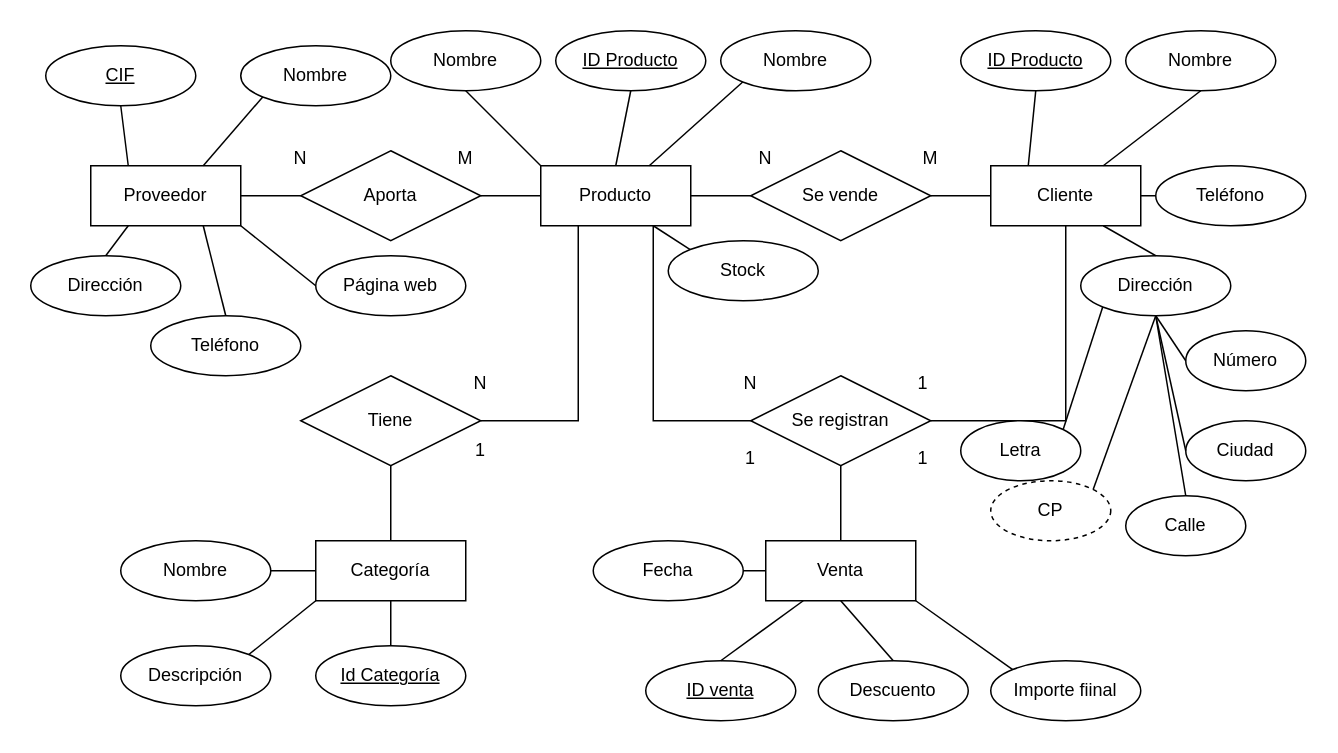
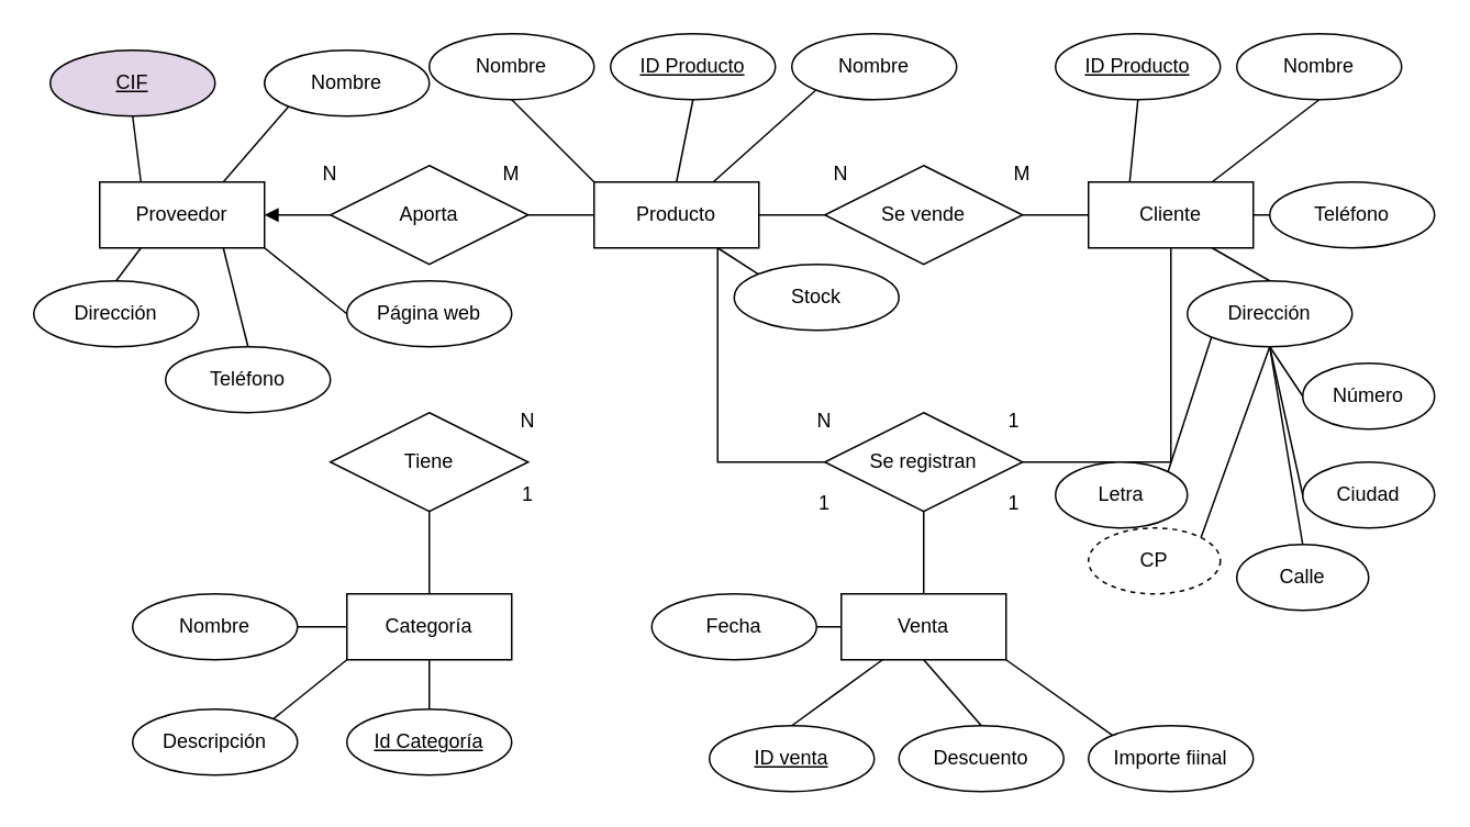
  <mxCell id="0" />
  <mxCell id="1" parent="0" />
  <mxCell id="2" value="Venta" style="whiteSpace=wrap;html=1;align=center;" vertex="1" parent="1"><mxGeometry x="510" y="360" width="100" height="40" as="geometry" /></mxCell>
  <mxCell id="3" value="Proveedor" style="whiteSpace=wrap;html=1;align=center;" vertex="1" parent="1"><mxGeometry x="60" y="110" width="100" height="40" as="geometry" /></mxCell>
  <mxCell id="4" value="Categoría" style="whiteSpace=wrap;html=1;align=center;" vertex="1" parent="1"><mxGeometry x="210" y="360" width="100" height="40" as="geometry" /></mxCell>
  <mxCell id="5" value="Cliente" style="whiteSpace=wrap;html=1;align=center;" vertex="1" parent="1"><mxGeometry x="660" y="110" width="100" height="40" as="geometry" /></mxCell>
  <mxCell id="6" value="Producto" style="whiteSpace=wrap;html=1;align=center;" vertex="1" parent="1"><mxGeometry x="360" y="110" width="100" height="40" as="geometry" /></mxCell>
  <mxCell id="7" value="Aporta" style="shape=rhombus;perimeter=rhombusPerimeter;whiteSpace=wrap;html=1;align=center;" vertex="1" parent="1"><mxGeometry x="200" y="100" width="120" height="60" as="geometry" /></mxCell>
  <mxCell id="8" value="Se vende" style="shape=rhombus;perimeter=rhombusPerimeter;whiteSpace=wrap;html=1;align=center;" vertex="1" parent="1"><mxGeometry x="500" y="100" width="120" height="60" as="geometry" /></mxCell>
  <mxCell id="9" value="Se registran" style="shape=rhombus;perimeter=rhombusPerimeter;whiteSpace=wrap;html=1;align=center;" vertex="1" parent="1"><mxGeometry x="500" y="250" width="120" height="60" as="geometry" /></mxCell>
  <mxCell id="10" value="Tiene" style="shape=rhombus;perimeter=rhombusPerimeter;whiteSpace=wrap;html=1;align=center;" vertex="1" parent="1"><mxGeometry x="200" y="250" width="120" height="60" as="geometry" /></mxCell>
- <mxCell id="11" value="" style="endArrow=none;html=1;rounded=0;entryX=1;entryY=0.5;entryDx=0;entryDy=0;exitX=0;exitY=0.5;exitDx=0;exitDy=0;" edge="1" parent="1" source="7" target="3"><mxGeometry width="50" height="50" relative="1" as="geometry"><mxPoint x="420" y="340" as="sourcePoint" /><mxPoint x="470" y="290" as="targetPoint" /></mxGeometry></mxCell>
+ <mxCell id="11" value="" style="endArrow=block;html=1;rounded=0;entryX=1;entryY=0.5;entryDx=0;entryDy=0;exitX=0;exitY=0.5;exitDx=0;exitDy=0;" edge="1" parent="1" source="7" target="3"><mxGeometry width="50" height="50" relative="1" as="geometry"><mxPoint x="420" y="340" as="sourcePoint" /><mxPoint x="470" y="290" as="targetPoint" /></mxGeometry></mxCell>
  <mxCell id="12" value="" style="endArrow=none;html=1;rounded=0;entryX=1;entryY=0.5;entryDx=0;entryDy=0;exitX=0;exitY=0.5;exitDx=0;exitDy=0;" edge="1" parent="1" source="6" target="7"><mxGeometry width="50" height="50" relative="1" as="geometry"><mxPoint x="420" y="340" as="sourcePoint" /><mxPoint x="470" y="290" as="targetPoint" /></mxGeometry></mxCell>
  <mxCell id="13" value="" style="endArrow=none;html=1;rounded=0;entryX=1;entryY=0.5;entryDx=0;entryDy=0;exitX=0;exitY=0.5;exitDx=0;exitDy=0;" edge="1" parent="1" source="8" target="6"><mxGeometry width="50" height="50" relative="1" as="geometry"><mxPoint x="420" y="340" as="sourcePoint" /><mxPoint x="470" y="290" as="targetPoint" /></mxGeometry></mxCell>
  <mxCell id="14" value="" style="endArrow=none;html=1;rounded=0;entryX=1;entryY=0.5;entryDx=0;entryDy=0;exitX=0;exitY=0.5;exitDx=0;exitDy=0;" edge="1" parent="1" source="5" target="8"><mxGeometry width="50" height="50" relative="1" as="geometry"><mxPoint x="420" y="340" as="sourcePoint" /><mxPoint x="470" y="290" as="targetPoint" /></mxGeometry></mxCell>
  <mxCell id="15" value="" style="endArrow=none;html=1;rounded=0;entryX=0.75;entryY=1;entryDx=0;entryDy=0;exitX=0;exitY=0.5;exitDx=0;exitDy=0;" edge="1" parent="1" source="9" target="6"><mxGeometry width="50" height="50" relative="1" as="geometry"><mxPoint x="470" y="280" as="sourcePoint" /><mxPoint x="470" y="290" as="targetPoint" /><Array as="points"><mxPoint x="435" y="280" /></Array></mxGeometry></mxCell>
- <mxCell id="16" value="" style="endArrow=none;html=1;rounded=0;entryX=0.25;entryY=1;entryDx=0;entryDy=0;exitX=1;exitY=0.5;exitDx=0;exitDy=0;" edge="1" parent="1" source="10" target="6"><mxGeometry width="50" height="50" relative="1" as="geometry"><mxPoint x="350" y="280" as="sourcePoint" /><mxPoint x="470" y="290" as="targetPoint" /><Array as="points"><mxPoint x="385" y="280" /></Array></mxGeometry></mxCell>
  <mxCell id="17" value="" style="endArrow=none;html=1;rounded=0;entryX=0.5;entryY=1;entryDx=0;entryDy=0;exitX=0.5;exitY=0;exitDx=0;exitDy=0;" edge="1" parent="1" source="4" target="10"><mxGeometry width="50" height="50" relative="1" as="geometry"><mxPoint x="420" y="340" as="sourcePoint" /><mxPoint x="470" y="290" as="targetPoint" /></mxGeometry></mxCell>
  <mxCell id="18" value="" style="endArrow=none;html=1;rounded=0;entryX=0.5;entryY=1;entryDx=0;entryDy=0;exitX=0.5;exitY=0;exitDx=0;exitDy=0;" edge="1" parent="1" source="2" target="9"><mxGeometry width="50" height="50" relative="1" as="geometry"><mxPoint x="420" y="340" as="sourcePoint" /><mxPoint x="470" y="290" as="targetPoint" /></mxGeometry></mxCell>
  <mxCell id="19" value="" style="endArrow=none;html=1;rounded=0;entryX=0.5;entryY=1;entryDx=0;entryDy=0;exitX=1;exitY=0.5;exitDx=0;exitDy=0;" edge="1" parent="1" source="9" target="5"><mxGeometry width="50" height="50" relative="1" as="geometry"><mxPoint x="710" y="280" as="sourcePoint" /><mxPoint x="470" y="290" as="targetPoint" /><Array as="points"><mxPoint x="710" y="280" /></Array></mxGeometry></mxCell>
- <mxCell id="20" value="CIF" style="ellipse;whiteSpace=wrap;html=1;align=center;fontStyle=4;" vertex="1" parent="1"><mxGeometry x="30" y="30" width="100" height="40" as="geometry" /></mxCell>
+ <mxCell id="20" value="CIF" style="ellipse;whiteSpace=wrap;html=1;align=center;fontStyle=4;fillColor=#e1d5e7;" vertex="1" parent="1"><mxGeometry x="30" y="30" width="100" height="40" as="geometry" /></mxCell>
  <mxCell id="21" value="Nombre" style="ellipse;whiteSpace=wrap;html=1;align=center;" vertex="1" parent="1"><mxGeometry x="160" y="30" width="100" height="40" as="geometry" /></mxCell>
  <mxCell id="22" value="Dirección" style="ellipse;whiteSpace=wrap;html=1;align=center;" vertex="1" parent="1"><mxGeometry y="170" width="100" height="40" as="geometry" x="20" /></mxCell>
  <mxCell id="23" value="Página web" style="ellipse;whiteSpace=wrap;html=1;align=center;" vertex="1" parent="1"><mxGeometry x="210" y="170" width="100" height="40" as="geometry" /></mxCell>
  <mxCell id="24" value="Teléfono" style="ellipse;whiteSpace=wrap;html=1;align=center;" vertex="1" parent="1"><mxGeometry x="100" y="210" width="100" height="40" as="geometry" /></mxCell>
  <mxCell id="25" value="" style="endArrow=none;html=1;rounded=0;entryX=0.5;entryY=1;entryDx=0;entryDy=0;exitX=0.25;exitY=0;exitDx=0;exitDy=0;" edge="1" parent="1" source="3" target="20"><mxGeometry width="50" height="50" relative="1" as="geometry"><mxPoint x="420" y="340" as="sourcePoint" /><mxPoint x="470" y="290" as="targetPoint" /></mxGeometry></mxCell>
  <mxCell id="26" value="" style="endArrow=none;html=1;rounded=0;entryX=0;entryY=1;entryDx=0;entryDy=0;exitX=0.75;exitY=0;exitDx=0;exitDy=0;" edge="1" parent="1" source="3" target="21"><mxGeometry width="50" height="50" relative="1" as="geometry"><mxPoint x="420" y="340" as="sourcePoint" /><mxPoint x="470" y="290" as="targetPoint" /></mxGeometry></mxCell>
  <mxCell id="27" value="" style="endArrow=none;html=1;rounded=0;entryX=0.25;entryY=1;entryDx=0;entryDy=0;exitX=0.5;exitY=0;exitDx=0;exitDy=0;" edge="1" parent="1" source="22" target="3"><mxGeometry width="50" height="50" relative="1" as="geometry"><mxPoint x="420" y="340" as="sourcePoint" /><mxPoint x="470" y="290" as="targetPoint" /></mxGeometry></mxCell>
  <mxCell id="28" value="" style="endArrow=none;html=1;rounded=0;entryX=0.75;entryY=1;entryDx=0;entryDy=0;exitX=0.5;exitY=0;exitDx=0;exitDy=0;" edge="1" parent="1" source="24" target="3"><mxGeometry width="50" height="50" relative="1" as="geometry"><mxPoint x="420" y="340" as="sourcePoint" /><mxPoint x="470" y="290" as="targetPoint" /></mxGeometry></mxCell>
  <mxCell id="29" value="" style="endArrow=none;html=1;rounded=0;entryX=0;entryY=0.5;entryDx=0;entryDy=0;exitX=1;exitY=1;exitDx=0;exitDy=0;" edge="1" parent="1" source="3" target="23"><mxGeometry width="50" height="50" relative="1" as="geometry"><mxPoint x="420" y="340" as="sourcePoint" /><mxPoint x="470" y="290" as="targetPoint" /></mxGeometry></mxCell>
  <mxCell id="30" value="ID Producto" style="ellipse;whiteSpace=wrap;html=1;align=center;fontStyle=4;" vertex="1" parent="1"><mxGeometry x="370" y="20" width="100" height="40" as="geometry" /></mxCell>
  <mxCell id="31" value="Nombre" style="ellipse;whiteSpace=wrap;html=1;align=center;" vertex="1" parent="1"><mxGeometry x="480" y="20" width="100" height="40" as="geometry" /></mxCell>
  <mxCell id="32" value="Nombre" style="ellipse;whiteSpace=wrap;html=1;align=center;" vertex="1" parent="1"><mxGeometry x="260" y="20" width="100" height="40" as="geometry" /></mxCell>
  <mxCell id="33" value="Stock" style="ellipse;whiteSpace=wrap;html=1;align=center;" vertex="1" parent="1"><mxGeometry x="445" y="160" width="100" height="40" as="geometry" /></mxCell>
  <mxCell id="34" value="" style="endArrow=none;html=1;rounded=0;entryX=0.5;entryY=1;entryDx=0;entryDy=0;exitX=0;exitY=0;exitDx=0;exitDy=0;" edge="1" parent="1" source="6" target="32"><mxGeometry width="50" height="50" relative="1" as="geometry"><mxPoint x="420" y="340" as="sourcePoint" /><mxPoint x="470" y="290" as="targetPoint" /></mxGeometry></mxCell>
  <mxCell id="35" value="" style="endArrow=none;html=1;rounded=0;entryX=0.5;entryY=1;entryDx=0;entryDy=0;exitX=0.5;exitY=0;exitDx=0;exitDy=0;" edge="1" parent="1" source="6" target="30"><mxGeometry width="50" height="50" relative="1" as="geometry"><mxPoint x="420" y="340" as="sourcePoint" /><mxPoint x="470" y="290" as="targetPoint" /></mxGeometry></mxCell>
  <mxCell id="36" value="" style="endArrow=none;html=1;rounded=0;entryX=0;entryY=1;entryDx=0;entryDy=0;" edge="1" parent="1" source="6" target="31"><mxGeometry width="50" height="50" relative="1" as="geometry"><mxPoint x="420" y="340" as="sourcePoint" /><mxPoint x="470" y="290" as="targetPoint" /></mxGeometry></mxCell>
  <mxCell id="37" value="" style="endArrow=none;html=1;rounded=0;entryX=0.75;entryY=1;entryDx=0;entryDy=0;exitX=0;exitY=0;exitDx=0;exitDy=0;" edge="1" parent="1" source="33" target="6"><mxGeometry width="50" height="50" relative="1" as="geometry"><mxPoint x="420" y="340" as="sourcePoint" /><mxPoint x="470" y="290" as="targetPoint" /></mxGeometry></mxCell>
  <mxCell id="38" value="ID Producto" style="ellipse;whiteSpace=wrap;html=1;align=center;fontStyle=4;" vertex="1" parent="1"><mxGeometry x="640" y="20" width="100" height="40" as="geometry" /></mxCell>
  <mxCell id="39" value="Nombre" style="ellipse;whiteSpace=wrap;html=1;align=center;" vertex="1" parent="1"><mxGeometry x="750" y="20" width="100" height="40" as="geometry" /></mxCell>
  <mxCell id="40" value="Dirección" style="ellipse;whiteSpace=wrap;html=1;align=center;" vertex="1" parent="1"><mxGeometry x="720" y="170" width="100" height="40" as="geometry" /></mxCell>
  <mxCell id="41" value="Teléfono" style="ellipse;whiteSpace=wrap;html=1;align=center;" vertex="1" parent="1"><mxGeometry x="770" y="110" width="100" height="40" as="geometry" /></mxCell>
  <mxCell id="42" value="" style="endArrow=none;html=1;rounded=0;entryX=0.25;entryY=0;entryDx=0;entryDy=0;exitX=0.5;exitY=1;exitDx=0;exitDy=0;" edge="1" parent="1" source="38" target="5"><mxGeometry width="50" height="50" relative="1" as="geometry"><mxPoint x="420" y="340" as="sourcePoint" /><mxPoint x="470" y="290" as="targetPoint" /></mxGeometry></mxCell>
  <mxCell id="43" value="" style="endArrow=none;html=1;rounded=0;entryX=0.75;entryY=0;entryDx=0;entryDy=0;exitX=0.5;exitY=1;exitDx=0;exitDy=0;" edge="1" parent="1" source="39" target="5"><mxGeometry width="50" height="50" relative="1" as="geometry"><mxPoint x="420" y="340" as="sourcePoint" /><mxPoint x="470" y="290" as="targetPoint" /></mxGeometry></mxCell>
  <mxCell id="44" value="" style="endArrow=none;html=1;rounded=0;entryX=1;entryY=0.5;entryDx=0;entryDy=0;exitX=0;exitY=0.5;exitDx=0;exitDy=0;" edge="1" parent="1" source="41" target="5"><mxGeometry width="50" height="50" relative="1" as="geometry"><mxPoint x="420" y="340" as="sourcePoint" /><mxPoint x="470" y="290" as="targetPoint" /></mxGeometry></mxCell>
  <mxCell id="45" value="" style="endArrow=none;html=1;rounded=0;entryX=0.75;entryY=1;entryDx=0;entryDy=0;exitX=0.5;exitY=0;exitDx=0;exitDy=0;" edge="1" parent="1" source="40" target="5"><mxGeometry width="50" height="50" relative="1" as="geometry"><mxPoint x="420" y="340" as="sourcePoint" /><mxPoint x="470" y="290" as="targetPoint" /></mxGeometry></mxCell>
  <mxCell id="46" value="Calle" style="ellipse;whiteSpace=wrap;html=1;align=center;" vertex="1" parent="1"><mxGeometry x="750" y="330" width="80" height="40" as="geometry" /></mxCell>
  <mxCell id="47" value="Número" style="ellipse;whiteSpace=wrap;html=1;align=center;" vertex="1" parent="1"><mxGeometry x="790" y="220" width="80" height="40" as="geometry" /></mxCell>
  <mxCell id="48" value="Ciudad" style="ellipse;whiteSpace=wrap;html=1;align=center;" vertex="1" parent="1"><mxGeometry x="790" y="280" width="80" height="40" as="geometry" /></mxCell>
  <mxCell id="49" value="CP" style="ellipse;whiteSpace=wrap;html=1;align=center;dashed=1;" vertex="1" parent="1"><mxGeometry x="660" y="320" width="80" height="40" as="geometry" /></mxCell>
  <mxCell id="50" value="Letra" style="ellipse;whiteSpace=wrap;html=1;align=center;" vertex="1" parent="1"><mxGeometry x="640" y="280" width="80" height="40" as="geometry" /></mxCell>
  <mxCell id="51" value="" style="endArrow=none;html=1;rounded=0;entryX=0;entryY=1;entryDx=0;entryDy=0;exitX=1;exitY=0;exitDx=0;exitDy=0;" edge="1" parent="1" source="50" target="40"><mxGeometry width="50" height="50" relative="1" as="geometry"><mxPoint x="420" y="340" as="sourcePoint" /><mxPoint x="470" y="290" as="targetPoint" /></mxGeometry></mxCell>
  <mxCell id="52" value="" style="endArrow=none;html=1;rounded=0;entryX=0.5;entryY=1;entryDx=0;entryDy=0;exitX=0;exitY=0.5;exitDx=0;exitDy=0;" edge="1" parent="1" source="47" target="40"><mxGeometry width="50" height="50" relative="1" as="geometry"><mxPoint x="420" y="340" as="sourcePoint" /><mxPoint x="470" y="290" as="targetPoint" /></mxGeometry></mxCell>
  <mxCell id="53" value="" style="endArrow=none;html=1;rounded=0;entryX=0.5;entryY=1;entryDx=0;entryDy=0;exitX=1;exitY=0;exitDx=0;exitDy=0;" edge="1" parent="1" source="49" target="40"><mxGeometry width="50" height="50" relative="1" as="geometry"><mxPoint x="420" y="340" as="sourcePoint" /><mxPoint x="470" y="290" as="targetPoint" /></mxGeometry></mxCell>
  <mxCell id="54" value="" style="endArrow=none;html=1;rounded=0;entryX=0.5;entryY=1;entryDx=0;entryDy=0;exitX=0.5;exitY=0;exitDx=0;exitDy=0;" edge="1" parent="1" source="46" target="40"><mxGeometry width="50" height="50" relative="1" as="geometry"><mxPoint x="420" y="340" as="sourcePoint" /><mxPoint x="470" y="290" as="targetPoint" /></mxGeometry></mxCell>
  <mxCell id="55" value="" style="endArrow=none;html=1;rounded=0;entryX=0.5;entryY=1;entryDx=0;entryDy=0;exitX=0;exitY=0.5;exitDx=0;exitDy=0;" edge="1" parent="1" source="48" target="40"><mxGeometry width="50" height="50" relative="1" as="geometry"><mxPoint x="420" y="340" as="sourcePoint" /><mxPoint x="470" y="290" as="targetPoint" /></mxGeometry></mxCell>
  <mxCell id="56" value="ID venta" style="ellipse;whiteSpace=wrap;html=1;align=center;fontStyle=4;" vertex="1" parent="1"><mxGeometry x="430" y="440" width="100" height="40" as="geometry" /></mxCell>
  <mxCell id="57" value="Descuento" style="ellipse;whiteSpace=wrap;html=1;align=center;" vertex="1" parent="1"><mxGeometry x="545" y="440" width="100" height="40" as="geometry" /></mxCell>
  <mxCell id="58" value="Importe fiinal" style="ellipse;whiteSpace=wrap;html=1;align=center;" vertex="1" parent="1"><mxGeometry x="660" y="440" width="100" height="40" as="geometry" /></mxCell>
  <mxCell id="59" value="Fecha" style="ellipse;whiteSpace=wrap;html=1;align=center;" vertex="1" parent="1"><mxGeometry x="395" y="360" width="100" height="40" as="geometry" /></mxCell>
  <mxCell id="60" value="" style="endArrow=none;html=1;rounded=0;entryX=0;entryY=0.5;entryDx=0;entryDy=0;exitX=1;exitY=0.5;exitDx=0;exitDy=0;" edge="1" parent="1" source="59" target="2"><mxGeometry width="50" height="50" relative="1" as="geometry"><mxPoint x="420" y="340" as="sourcePoint" /><mxPoint x="470" y="290" as="targetPoint" /></mxGeometry></mxCell>
  <mxCell id="61" value="" style="endArrow=none;html=1;rounded=0;entryX=0.25;entryY=1;entryDx=0;entryDy=0;exitX=0.5;exitY=0;exitDx=0;exitDy=0;" edge="1" parent="1" source="56" target="2"><mxGeometry width="50" height="50" relative="1" as="geometry"><mxPoint x="420" y="340" as="sourcePoint" /><mxPoint x="470" y="290" as="targetPoint" /></mxGeometry></mxCell>
  <mxCell id="62" value="" style="endArrow=none;html=1;rounded=0;entryX=0.5;entryY=1;entryDx=0;entryDy=0;exitX=0.5;exitY=0;exitDx=0;exitDy=0;" edge="1" parent="1" source="57" target="2"><mxGeometry width="50" height="50" relative="1" as="geometry"><mxPoint x="420" y="340" as="sourcePoint" /><mxPoint x="470" y="290" as="targetPoint" /></mxGeometry></mxCell>
  <mxCell id="63" value="" style="endArrow=none;html=1;rounded=0;entryX=1;entryY=1;entryDx=0;entryDy=0;exitX=0;exitY=0;exitDx=0;exitDy=0;" edge="1" parent="1" source="58" target="2"><mxGeometry width="50" height="50" relative="1" as="geometry"><mxPoint x="420" y="340" as="sourcePoint" /><mxPoint x="470" y="290" as="targetPoint" /></mxGeometry></mxCell>
  <mxCell id="64" value="Id Categoría" style="ellipse;whiteSpace=wrap;html=1;align=center;fontStyle=4;" vertex="1" parent="1"><mxGeometry x="210" y="430" width="100" height="40" as="geometry" /></mxCell>
  <mxCell id="65" value="Nombre" style="ellipse;whiteSpace=wrap;html=1;align=center;" vertex="1" parent="1"><mxGeometry x="80" y="360" width="100" height="40" as="geometry" /></mxCell>
  <mxCell id="66" value="Descripción" style="ellipse;whiteSpace=wrap;html=1;align=center;" vertex="1" parent="1"><mxGeometry x="80" y="430" width="100" height="40" as="geometry" /></mxCell>
  <mxCell id="67" value="" style="endArrow=none;html=1;rounded=0;entryX=0;entryY=0.5;entryDx=0;entryDy=0;" edge="1" parent="1" source="65" target="4"><mxGeometry width="50" height="50" relative="1" as="geometry"><mxPoint x="420" y="340" as="sourcePoint" /><mxPoint x="470" y="290" as="targetPoint" /></mxGeometry></mxCell>
  <mxCell id="68" value="" style="endArrow=none;html=1;rounded=0;entryX=0;entryY=1;entryDx=0;entryDy=0;exitX=1;exitY=0;exitDx=0;exitDy=0;" edge="1" parent="1" source="66" target="4"><mxGeometry width="50" height="50" relative="1" as="geometry"><mxPoint x="420" y="340" as="sourcePoint" /><mxPoint x="470" y="290" as="targetPoint" /></mxGeometry></mxCell>
  <mxCell id="69" value="" style="endArrow=none;html=1;rounded=0;entryX=0.5;entryY=1;entryDx=0;entryDy=0;exitX=0.5;exitY=0;exitDx=0;exitDy=0;" edge="1" parent="1" source="64" target="4"><mxGeometry width="50" height="50" relative="1" as="geometry"><mxPoint x="420" y="340" as="sourcePoint" /><mxPoint x="470" y="290" as="targetPoint" /></mxGeometry></mxCell>
  <mxCell id="70" value="N" style="text;html=1;strokeColor=none;fillColor=none;align=center;verticalAlign=middle;whiteSpace=wrap;rounded=0;" vertex="1" parent="1"><mxGeometry x="170" y="90" width="60" height="30" as="geometry" /></mxCell>
  <mxCell id="71" value="M" style="text;html=1;strokeColor=none;fillColor=none;align=center;verticalAlign=middle;whiteSpace=wrap;rounded=0;" vertex="1" parent="1"><mxGeometry x="280" y="90" width="60" height="30" as="geometry" /></mxCell>
  <mxCell id="72" value="N" style="text;html=1;strokeColor=none;fillColor=none;align=center;verticalAlign=middle;whiteSpace=wrap;rounded=0;" vertex="1" parent="1"><mxGeometry x="480" y="90" width="60" height="30" as="geometry" /></mxCell>
  <mxCell id="73" value="M" style="text;html=1;strokeColor=none;fillColor=none;align=center;verticalAlign=middle;whiteSpace=wrap;rounded=0;" vertex="1" parent="1"><mxGeometry x="590" y="90" width="60" height="30" as="geometry" /></mxCell>
  <mxCell id="74" value="N" style="text;html=1;strokeColor=none;fillColor=none;align=center;verticalAlign=middle;whiteSpace=wrap;rounded=0;" vertex="1" parent="1"><mxGeometry x="470" y="240" width="60" height="30" as="geometry" /></mxCell>
  <mxCell id="75" value="1" style="text;html=1;strokeColor=none;fillColor=none;align=center;verticalAlign=middle;whiteSpace=wrap;rounded=0;" vertex="1" parent="1"><mxGeometry x="470" y="290" width="60" height="30" as="geometry" /></mxCell>
  <mxCell id="76" value="1" style="text;html=1;strokeColor=none;fillColor=none;align=center;verticalAlign=middle;whiteSpace=wrap;rounded=0;" vertex="1" parent="1"><mxGeometry x="585" y="240" width="60" height="30" as="geometry" /></mxCell>
  <mxCell id="77" value="1" style="text;html=1;strokeColor=none;fillColor=none;align=center;verticalAlign=middle;whiteSpace=wrap;rounded=0;" vertex="1" parent="1"><mxGeometry x="585" y="290" width="60" height="30" as="geometry" /></mxCell>
  <mxCell id="78" value="N" style="text;html=1;strokeColor=none;fillColor=none;align=center;verticalAlign=middle;whiteSpace=wrap;rounded=0;" vertex="1" parent="1"><mxGeometry x="290" y="240" width="60" height="30" as="geometry" /></mxCell>
  <mxCell id="79" value="1" style="text;html=1;strokeColor=none;fillColor=none;align=center;verticalAlign=middle;whiteSpace=wrap;rounded=0;" vertex="1" parent="1"><mxGeometry x="290" y="285" width="60" height="30" as="geometry" /></mxCell>
